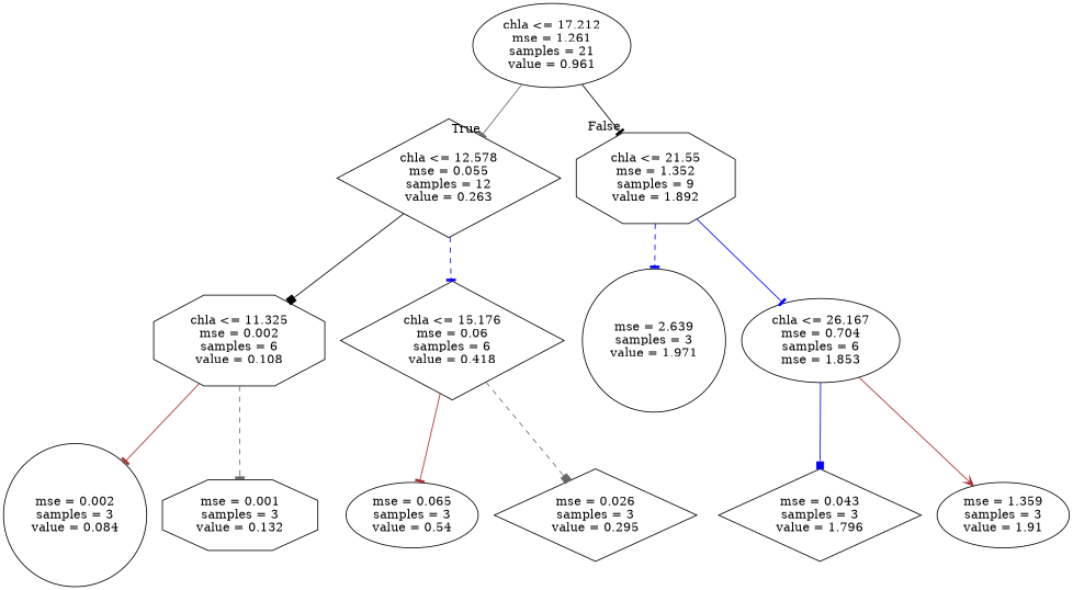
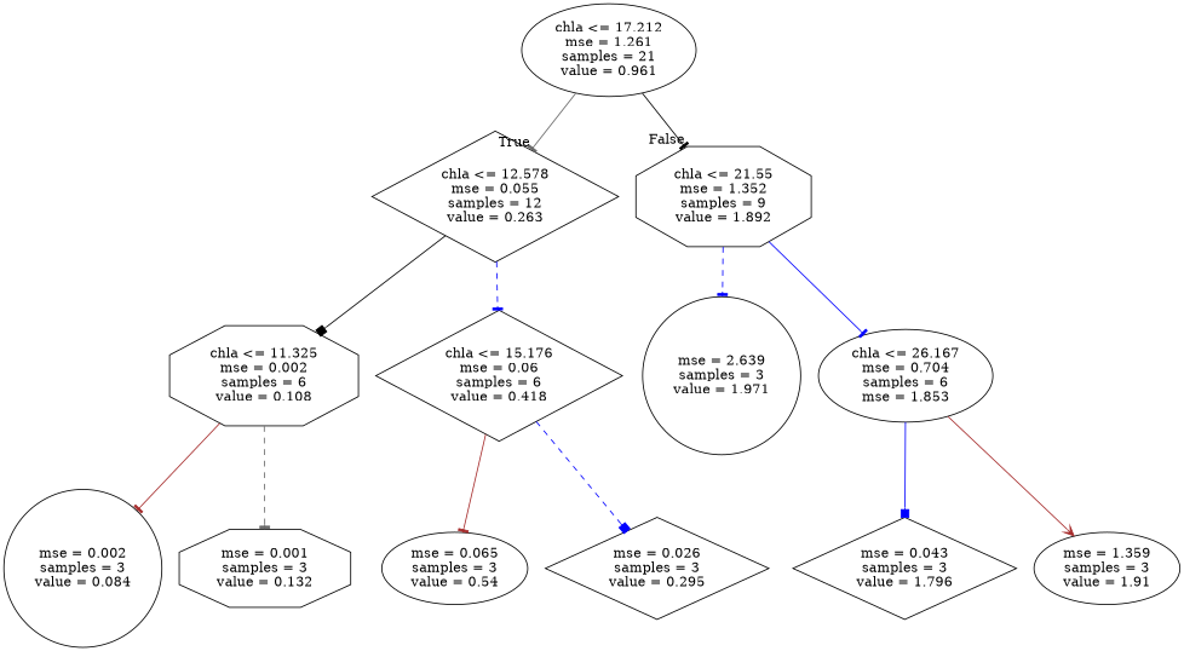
  digraph {
    node [shape=ellipse]
    edge [arrowhead=tee color=blue style=solid]
    n1 [label="chla <= 17.212\nmse = 1.261\nsamples = 21\nvalue = 0.961"]
    n2 [label="chla <= 12.578\nmse = 0.055\nsamples = 12\nvalue = 0.263" shape=diamond]
    n3 [label="chla <= 21.55\nmse = 1.352\nsamples = 9\nvalue = 1.892" shape=octagon]
    n4 [label="chla <= 11.325\nmse = 0.002\nsamples = 6\nvalue = 0.108" shape=octagon]
    n5 [label="chla <= 15.176\nmse = 0.06\nsamples = 6\nvalue = 0.418" shape=diamond]
    n6 [label="mse = 2.639\nsamples = 3\nvalue = 1.971" shape=circle]
    n7 [label="chla <= 26.167\nmse = 0.704\nsamples = 6\nmse = 1.853"]
    n8 [label="mse = 0.002\nsamples = 3\nvalue = 0.084" shape=circle]
    n9 [label="mse = 0.001\nsamples = 3\nvalue = 0.132" shape=octagon]
    n10 [label="mse = 0.065\nsamples = 3\nvalue = 0.54"]
    n11 [label="mse = 0.026\nsamples = 3\nvalue = 0.295" shape=diamond]
    n12 [label="mse = 0.043\nsamples = 3\nvalue = 1.796" shape=diamond]
    n13 [label="mse = 1.359\nsamples = 3\nvalue = 1.91"]
    n1 -> n2 [color=gray40 headlabel=True labelangle=45 labeldistance=2.5]
    n1 -> n3 [color=black headlabel=False labelangle=-45 labeldistance=2.5]
    n2 -> n4 [arrowhead=box color=black]
    n2 -> n5 [style=dashed]
    n3 -> n6 [style=dashed]
    n3 -> n7
    n4 -> n8 [color=brown]
    n4 -> n9 [color=gray40 style=dashed]
    n5 -> n10 [color=brown]
-   n5 -> n11 [arrowhead=box color=gray40 style=dashed]
+   n5 -> n11 [arrowhead=box style=dashed]
    n7 -> n12 [arrowhead=box]
    n7 -> n13 [arrowhead=vee color=brown]
  }
